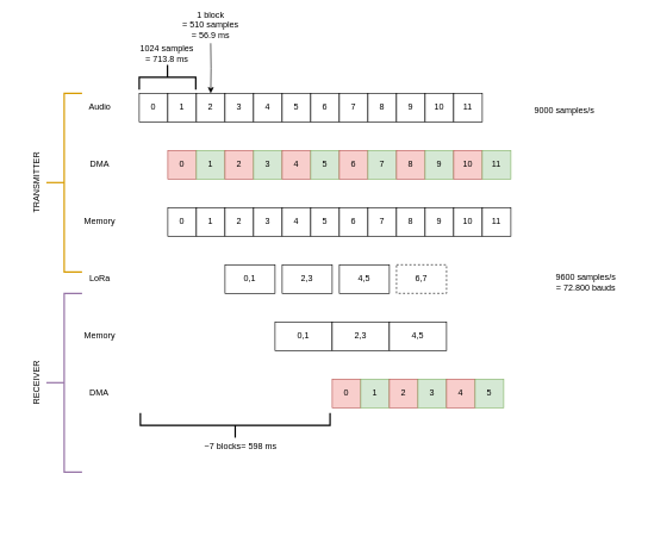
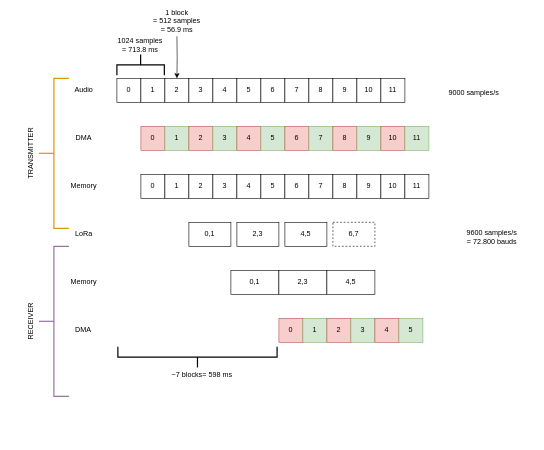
  <mxCell id="0" />
  <mxCell id="1" parent="0" />
  <mxCell id="2" value="0" style="rounded=0;whiteSpace=wrap;html=1;" vertex="1" parent="1"><mxGeometry x="194" y="130" width="40" height="40" as="geometry" /></mxCell>
  <mxCell id="3" value="1" style="rounded=0;whiteSpace=wrap;html=1;" vertex="1" parent="1"><mxGeometry x="234" y="130" width="40" height="40" as="geometry" /></mxCell>
  <mxCell id="4" value="2" style="rounded=0;whiteSpace=wrap;html=1;" vertex="1" parent="1"><mxGeometry x="274" y="130" width="40" height="40" as="geometry" /></mxCell>
  <mxCell id="5" value="3" style="rounded=0;whiteSpace=wrap;html=1;" vertex="1" parent="1"><mxGeometry x="314" y="130" width="40" height="40" as="geometry" /></mxCell>
  <mxCell id="6" value="4" style="rounded=0;whiteSpace=wrap;html=1;" vertex="1" parent="1"><mxGeometry x="354" y="130" width="40" height="40" as="geometry" /></mxCell>
  <mxCell id="7" value="5" style="rounded=0;whiteSpace=wrap;html=1;" vertex="1" parent="1"><mxGeometry x="394" y="130" width="40" height="40" as="geometry" /></mxCell>
  <mxCell id="8" value="6" style="rounded=0;whiteSpace=wrap;html=1;" vertex="1" parent="1"><mxGeometry x="434" y="130" width="40" height="40" as="geometry" /></mxCell>
  <mxCell id="9" value="7" style="rounded=0;whiteSpace=wrap;html=1;" vertex="1" parent="1"><mxGeometry x="474" y="130" width="40" height="40" as="geometry" /></mxCell>
  <mxCell id="10" value="8" style="rounded=0;whiteSpace=wrap;html=1;" vertex="1" parent="1"><mxGeometry x="514" y="130" width="40" height="40" as="geometry" /></mxCell>
  <mxCell id="11" value="9" style="rounded=0;whiteSpace=wrap;html=1;" vertex="1" parent="1"><mxGeometry x="554" y="130" width="40" height="40" as="geometry" /></mxCell>
  <mxCell id="12" value="10" style="rounded=0;whiteSpace=wrap;html=1;" vertex="1" parent="1"><mxGeometry x="594" y="130" width="40" height="40" as="geometry" /></mxCell>
  <mxCell id="13" value="11" style="rounded=0;whiteSpace=wrap;html=1;" vertex="1" parent="1"><mxGeometry x="634" y="130" width="40" height="40" as="geometry" /></mxCell>
  <mxCell id="14" value="Audio" style="text;html=1;align=center;verticalAlign=middle;whiteSpace=wrap;rounded=0;" vertex="1" parent="1"><mxGeometry x="104" y="130" width="70" height="40" as="geometry" /></mxCell>
  <mxCell id="15" value="DMA" style="text;html=1;align=center;verticalAlign=middle;whiteSpace=wrap;rounded=0;" vertex="1" parent="1"><mxGeometry x="104" y="210" width="70" height="40" as="geometry" /></mxCell>
  <mxCell id="16" value="0" style="rounded=0;whiteSpace=wrap;html=1;fillColor=#f8cecc;strokeColor=#b85450;" vertex="1" parent="1"><mxGeometry x="234" y="210" width="40" height="40" as="geometry" /></mxCell>
  <mxCell id="17" value="1" style="rounded=0;whiteSpace=wrap;html=1;fillColor=#d5e8d4;strokeColor=#82b366;" vertex="1" parent="1"><mxGeometry x="274" y="210" width="40" height="40" as="geometry" /></mxCell>
  <mxCell id="18" value="2" style="rounded=0;whiteSpace=wrap;html=1;fillColor=#f8cecc;strokeColor=#b85450;" vertex="1" parent="1"><mxGeometry x="314" y="210" width="40" height="40" as="geometry" /></mxCell>
  <mxCell id="19" value="3" style="rounded=0;whiteSpace=wrap;html=1;fillColor=#d5e8d4;strokeColor=#82b366;" vertex="1" parent="1"><mxGeometry x="354" y="210" width="40" height="40" as="geometry" /></mxCell>
  <mxCell id="20" value="4" style="rounded=0;whiteSpace=wrap;html=1;fillColor=#f8cecc;strokeColor=#b85450;" vertex="1" parent="1"><mxGeometry x="394" y="210" width="40" height="40" as="geometry" /></mxCell>
  <mxCell id="21" value="5" style="rounded=0;whiteSpace=wrap;html=1;fillColor=#d5e8d4;strokeColor=#82b366;" vertex="1" parent="1"><mxGeometry x="434" y="210" width="40" height="40" as="geometry" /></mxCell>
  <mxCell id="22" value="6" style="rounded=0;whiteSpace=wrap;html=1;fillColor=#f8cecc;strokeColor=#b85450;" vertex="1" parent="1"><mxGeometry x="474" y="210" width="40" height="40" as="geometry" /></mxCell>
  <mxCell id="23" value="7" style="rounded=0;whiteSpace=wrap;html=1;fillColor=#d5e8d4;strokeColor=#82b366;" vertex="1" parent="1"><mxGeometry x="514" y="210" width="40" height="40" as="geometry" /></mxCell>
  <mxCell id="24" value="8" style="rounded=0;whiteSpace=wrap;html=1;fillColor=#f8cecc;strokeColor=#b85450;" vertex="1" parent="1"><mxGeometry x="554" y="210" width="40" height="40" as="geometry" /></mxCell>
  <mxCell id="25" value="9" style="rounded=0;whiteSpace=wrap;html=1;fillColor=#d5e8d4;strokeColor=#82b366;" vertex="1" parent="1"><mxGeometry x="594" y="210" width="40" height="40" as="geometry" /></mxCell>
  <mxCell id="26" value="10" style="rounded=0;whiteSpace=wrap;html=1;fillColor=#f8cecc;strokeColor=#b85450;" vertex="1" parent="1"><mxGeometry x="634" y="210" width="40" height="40" as="geometry" /></mxCell>
  <mxCell id="27" value="11" style="rounded=0;whiteSpace=wrap;html=1;fillColor=#d5e8d4;strokeColor=#82b366;" vertex="1" parent="1"><mxGeometry x="674" y="210" width="40" height="40" as="geometry" /></mxCell>
  <mxCell id="28" value="Memory" style="text;html=1;align=center;verticalAlign=middle;whiteSpace=wrap;rounded=0;" vertex="1" parent="1"><mxGeometry x="104" y="290" width="70" height="40" as="geometry" /></mxCell>
  <mxCell id="29" value="0" style="rounded=0;whiteSpace=wrap;html=1;" vertex="1" parent="1"><mxGeometry x="234" y="290" width="40" height="40" as="geometry" /></mxCell>
  <mxCell id="30" value="1" style="rounded=0;whiteSpace=wrap;html=1;" vertex="1" parent="1"><mxGeometry x="274" y="290" width="40" height="40" as="geometry" /></mxCell>
  <mxCell id="31" value="2" style="rounded=0;whiteSpace=wrap;html=1;" vertex="1" parent="1"><mxGeometry x="314" y="290" width="40" height="40" as="geometry" /></mxCell>
  <mxCell id="32" value="3" style="rounded=0;whiteSpace=wrap;html=1;" vertex="1" parent="1"><mxGeometry x="354" y="290" width="40" height="40" as="geometry" /></mxCell>
  <mxCell id="33" value="4" style="rounded=0;whiteSpace=wrap;html=1;" vertex="1" parent="1"><mxGeometry x="394" y="290" width="40" height="40" as="geometry" /></mxCell>
  <mxCell id="34" value="5" style="rounded=0;whiteSpace=wrap;html=1;" vertex="1" parent="1"><mxGeometry x="434" y="290" width="40" height="40" as="geometry" /></mxCell>
  <mxCell id="35" value="6" style="rounded=0;whiteSpace=wrap;html=1;" vertex="1" parent="1"><mxGeometry x="474" y="290" width="40" height="40" as="geometry" /></mxCell>
  <mxCell id="36" value="7" style="rounded=0;whiteSpace=wrap;html=1;" vertex="1" parent="1"><mxGeometry x="514" y="290" width="40" height="40" as="geometry" /></mxCell>
  <mxCell id="37" value="8" style="rounded=0;whiteSpace=wrap;html=1;" vertex="1" parent="1"><mxGeometry x="554" y="290" width="40" height="40" as="geometry" /></mxCell>
  <mxCell id="38" value="9" style="rounded=0;whiteSpace=wrap;html=1;" vertex="1" parent="1"><mxGeometry x="594" y="290" width="40" height="40" as="geometry" /></mxCell>
  <mxCell id="39" value="10" style="rounded=0;whiteSpace=wrap;html=1;" vertex="1" parent="1"><mxGeometry x="634" y="290" width="40" height="40" as="geometry" /></mxCell>
  <mxCell id="40" value="11" style="rounded=0;whiteSpace=wrap;html=1;" vertex="1" parent="1"><mxGeometry x="674" y="290" width="40" height="40" as="geometry" /></mxCell>
  <mxCell id="41" value="0,1" style="rounded=0;whiteSpace=wrap;html=1;" vertex="1" parent="1"><mxGeometry x="314" y="370" width="70" height="40" as="geometry" /></mxCell>
  <mxCell id="42" value="LoRa" style="text;html=1;align=center;verticalAlign=middle;whiteSpace=wrap;rounded=0;" vertex="1" parent="1"><mxGeometry x="104" y="370" width="70" height="40" as="geometry" /></mxCell>
  <mxCell id="43" value="0,1" style="rounded=0;whiteSpace=wrap;html=1;" vertex="1" parent="1"><mxGeometry x="384" y="450" width="80" height="40" as="geometry" /></mxCell>
  <mxCell id="44" value="Memory" style="text;html=1;align=center;verticalAlign=middle;whiteSpace=wrap;rounded=0;" vertex="1" parent="1"><mxGeometry x="104" y="450" width="70" height="40" as="geometry" /></mxCell>
  <mxCell id="45" value="" style="strokeWidth=2;html=1;shape=mxgraph.flowchart.annotation_2;align=left;labelPosition=right;pointerEvents=1;fillColor=#ffe6cc;strokeColor=#d79b00;" vertex="1" parent="1"><mxGeometry x="64" y="130" width="50" height="250" as="geometry" /></mxCell>
  <mxCell id="46" value="" style="strokeWidth=2;html=1;shape=mxgraph.flowchart.annotation_2;align=left;labelPosition=right;pointerEvents=1;fillColor=#e1d5e7;strokeColor=#9673a6;" vertex="1" parent="1"><mxGeometry x="64" y="410" width="50" height="250" as="geometry" /></mxCell>
  <mxCell id="47" value="TRANSMITTER" style="text;html=1;align=center;verticalAlign=middle;whiteSpace=wrap;rounded=0;fillColor=none;strokeColor=none;horizontal=0;" vertex="1" parent="1"><mxGeometry x="20" y="240" width="60" height="30" as="geometry" /></mxCell>
  <mxCell id="48" value="RECEIVER" style="text;html=1;align=center;verticalAlign=middle;whiteSpace=wrap;rounded=0;fillColor=none;strokeColor=none;horizontal=0;" vertex="1" parent="1"><mxGeometry x="20" y="520" width="60" height="30" as="geometry" /></mxCell>
  <mxCell id="49" value="2,3" style="rounded=0;whiteSpace=wrap;html=1;" vertex="1" parent="1"><mxGeometry x="394" y="370" width="70" height="40" as="geometry" /></mxCell>
  <mxCell id="50" value="4,5" style="rounded=0;whiteSpace=wrap;html=1;" vertex="1" parent="1"><mxGeometry x="474" y="370" width="70" height="40" as="geometry" /></mxCell>
  <mxCell id="51" value="DMA" style="text;html=1;align=center;verticalAlign=middle;whiteSpace=wrap;rounded=0;" vertex="1" parent="1"><mxGeometry x="103" y="530" width="70" height="40" as="geometry" /></mxCell>
  <mxCell id="52" value="0" style="rounded=0;whiteSpace=wrap;html=1;fillColor=#f8cecc;strokeColor=#b85450;" vertex="1" parent="1"><mxGeometry x="464" y="530" width="40" height="40" as="geometry" /></mxCell>
  <mxCell id="53" value="1" style="rounded=0;whiteSpace=wrap;html=1;fillColor=#d5e8d4;strokeColor=#82b366;" vertex="1" parent="1"><mxGeometry x="504" y="530" width="40" height="40" as="geometry" /></mxCell>
  <mxCell id="54" value="2" style="rounded=0;whiteSpace=wrap;html=1;fillColor=#f8cecc;strokeColor=#b85450;" vertex="1" parent="1"><mxGeometry x="544" y="530" width="40" height="40" as="geometry" /></mxCell>
  <mxCell id="55" value="3" style="rounded=0;whiteSpace=wrap;html=1;fillColor=#d5e8d4;strokeColor=#82b366;" vertex="1" parent="1"><mxGeometry x="584" y="530" width="40" height="40" as="geometry" /></mxCell>
  <mxCell id="56" value="4" style="rounded=0;whiteSpace=wrap;html=1;fillColor=#f8cecc;strokeColor=#b85450;" vertex="1" parent="1"><mxGeometry x="624" y="530" width="40" height="40" as="geometry" /></mxCell>
  <mxCell id="57" value="5" style="rounded=0;whiteSpace=wrap;html=1;fillColor=#d5e8d4;strokeColor=#82b366;" vertex="1" parent="1"><mxGeometry x="664" y="530" width="40" height="40" as="geometry" /></mxCell>
  <mxCell id="58" value="9000 samples/s" style="text;html=1;align=center;verticalAlign=middle;whiteSpace=wrap;rounded=0;" vertex="1" parent="1"><mxGeometry x="724" y="140" width="130" height="30" as="geometry" /></mxCell>
  <mxCell id="59" value="9600 samples/s&lt;br&gt;= 72.800 bauds" style="text;html=1;align=center;verticalAlign=middle;whiteSpace=wrap;rounded=0;" vertex="1" parent="1"><mxGeometry x="754" y="380" width="130" height="30" as="geometry" /></mxCell>
  <mxCell id="60" value="" style="strokeWidth=2;html=1;shape=mxgraph.flowchart.annotation_2;align=left;labelPosition=right;pointerEvents=1;rotation=90;" vertex="1" parent="1"><mxGeometry x="216.27" y="68.2" width="34.54" height="79.06" as="geometry" /></mxCell>
  <mxCell id="61" value="1024 samples&lt;br&gt;= 713.8 ms" style="text;html=1;align=center;verticalAlign=middle;whiteSpace=wrap;rounded=0;" vertex="1" parent="1"><mxGeometry x="183.31" y="60" width="100.46" height="30" as="geometry" /></mxCell>
  <mxCell id="62" value="" style="strokeWidth=2;html=1;shape=mxgraph.flowchart.annotation_2;align=left;labelPosition=right;pointerEvents=1;rotation=-90;" vertex="1" parent="1"><mxGeometry x="311.02" y="461.97" width="34.54" height="265.35" as="geometry" /></mxCell>
  <mxCell id="63" value="~7 blocks= 598 ms" style="text;html=1;align=center;verticalAlign=middle;whiteSpace=wrap;rounded=0;" vertex="1" parent="1"><mxGeometry x="264" y="610" width="143.96" height="30" as="geometry" /></mxCell>
  <mxCell id="64" value="" style="edgeStyle=orthogonalEdgeStyle;rounded=0;orthogonalLoop=1;jettySize=auto;html=1;entryX=0.5;entryY=0;entryDx=0;entryDy=0;" edge="1" parent="1" target="4"><mxGeometry relative="1" as="geometry"><mxPoint x="294" y="60" as="sourcePoint" /></mxGeometry></mxCell>
- <mxCell id="65" value="1 block &lt;br&gt;= 510 samples &lt;br&gt;= 56.9 ms" style="text;html=1;align=center;verticalAlign=middle;whiteSpace=wrap;rounded=0;" vertex="1" parent="1"><mxGeometry x="239" y="20" width="110" height="30" as="geometry" /></mxCell>
+ <mxCell id="65" value="1 block &lt;br&gt;= 512 samples &lt;br&gt;= 56.9 ms" style="text;html=1;align=center;verticalAlign=middle;whiteSpace=wrap;rounded=0;" vertex="1" parent="1"><mxGeometry x="239" y="20" width="110" height="30" as="geometry" /></mxCell>
  <mxCell id="66" value="6,7" style="rounded=0;whiteSpace=wrap;html=1;dashed=1;" vertex="1" parent="1"><mxGeometry x="554" y="370" width="70" height="40" as="geometry" /></mxCell>
  <mxCell id="67" value="2,3" style="rounded=0;whiteSpace=wrap;html=1;" vertex="1" parent="1"><mxGeometry x="464" y="450" width="80" height="40" as="geometry" /></mxCell>
  <mxCell id="68" value="4,5" style="rounded=0;whiteSpace=wrap;html=1;" vertex="1" parent="1"><mxGeometry x="544" y="450" width="80" height="40" as="geometry" /></mxCell>
